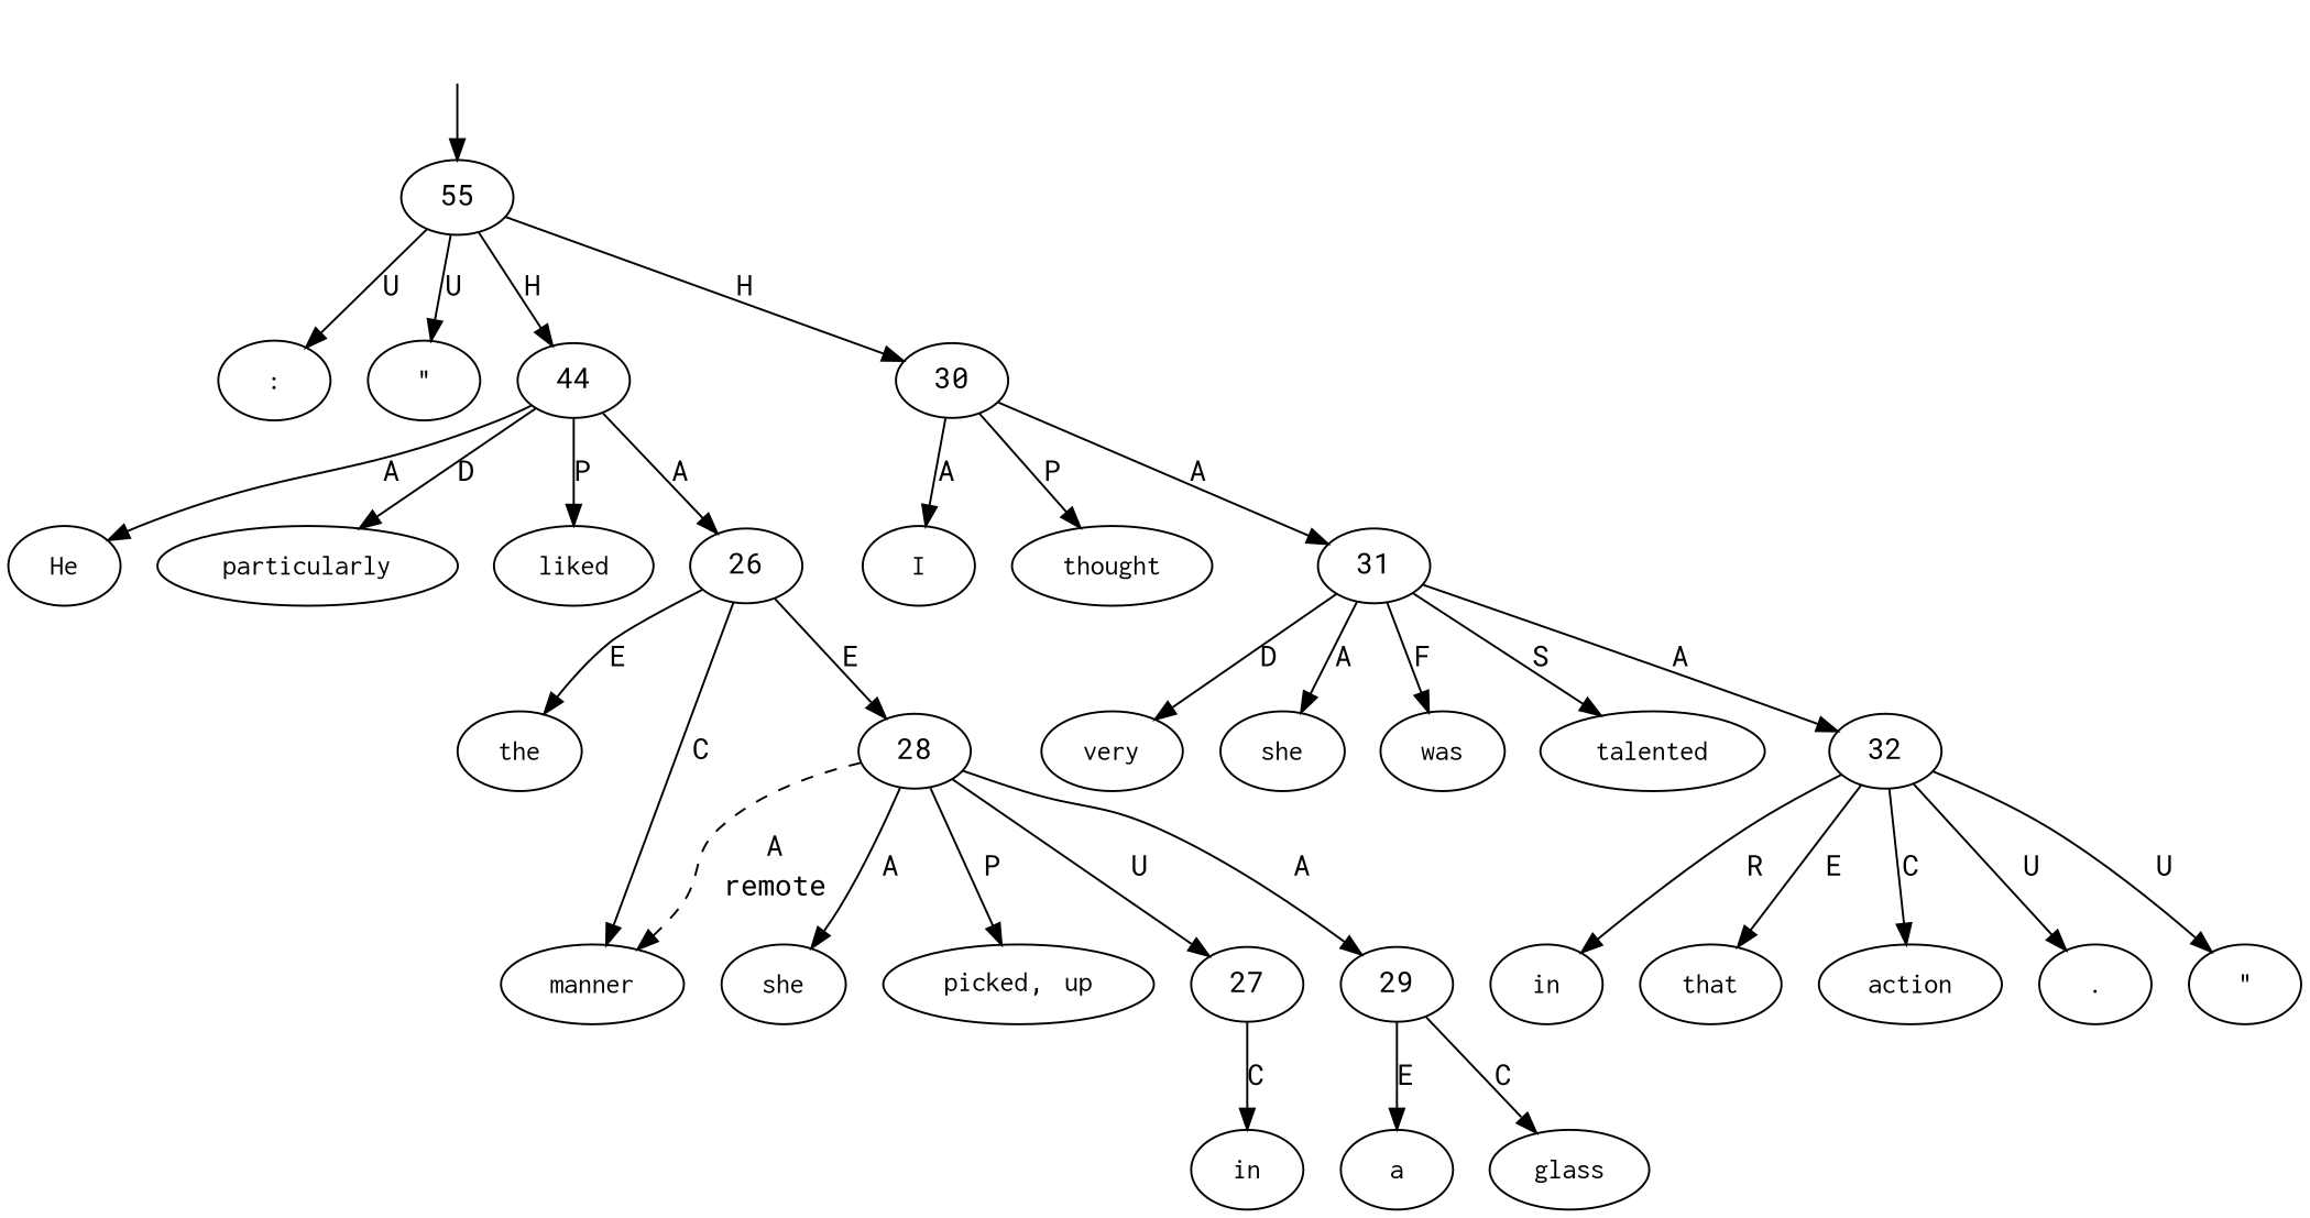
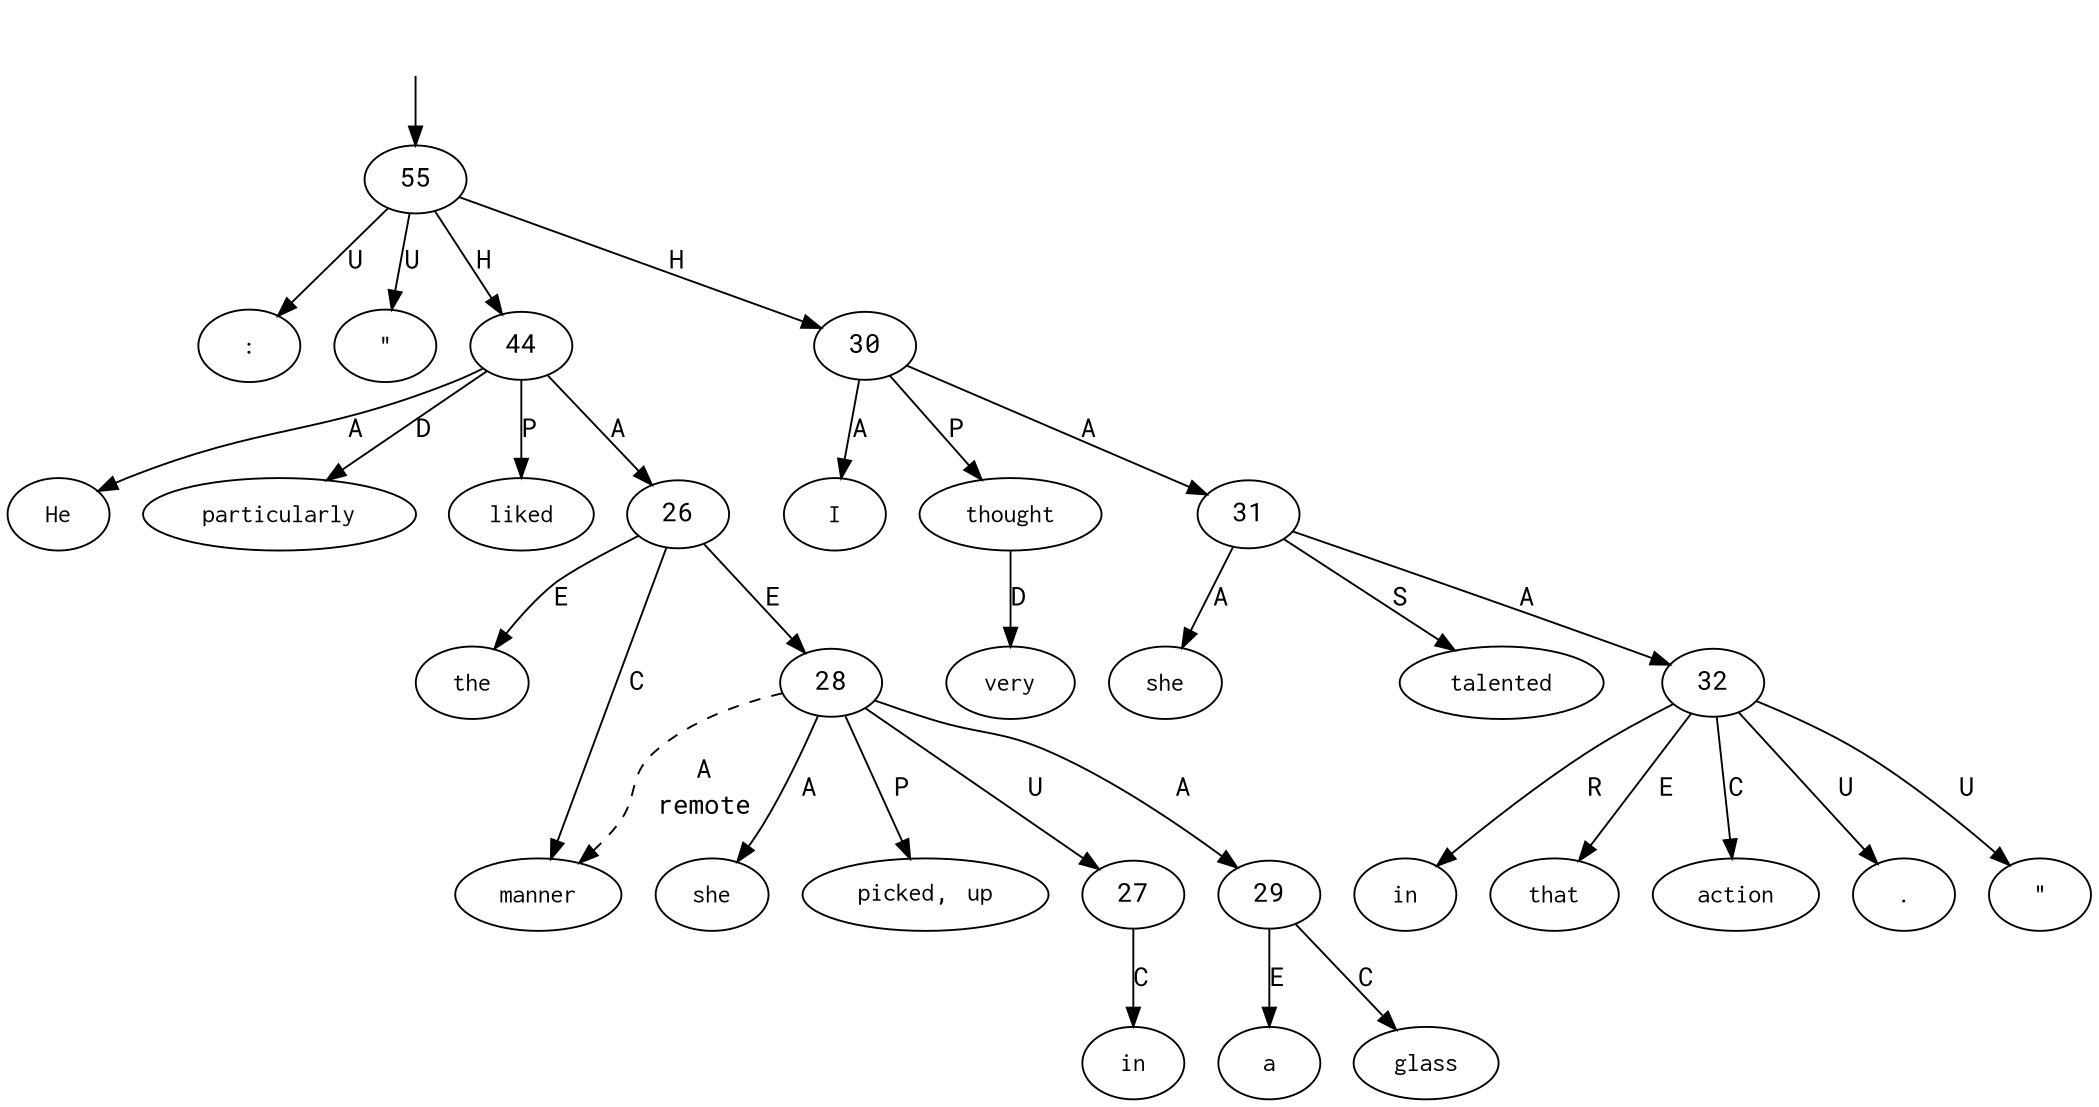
  digraph {
    fontname="Roboto Mono"
    node [fontname="Roboto Mono" shape=oval]
    edge [fontname="Roboto Mono"]
    top [style=invis shape=""]
    n2 [label=55 shape=""]
    n3 [label=<<table align="center" border="0" cellspacing="0"><tr><td colspan="2"><font face="Courier">:</font></td></tr></table>>]
    n4 [label=<<table align="center" border="0" cellspacing="0"><tr><td colspan="2"><font face="Courier">&quot;</font></td></tr></table>>]
    n5 [label=44 shape=""]
    30 [shape=""]
    n7 [label=<<table align="center" border="0" cellspacing="0"><tr><td colspan="2"><font face="Courier">He</font></td></tr></table>>]
    n8 [label=<<table align="center" border="0" cellspacing="0"><tr><td colspan="2"><font face="Courier">particularly</font></td></tr></table>>]
    n9 [label=<<table align="center" border="0" cellspacing="0"><tr><td colspan="2"><font face="Courier">liked</font></td></tr></table>>]
    26 [shape=""]
    n11 [label=<<table align="center" border="0" cellspacing="0"><tr><td colspan="2"><font face="Courier">I</font></td></tr></table>>]
    n12 [label=<<table align="center" border="0" cellspacing="0"><tr><td colspan="2"><font face="Courier">thought</font></td></tr></table>>]
    31 [shape=""]
    n14 [label=<<table align="center" border="0" cellspacing="0"><tr><td colspan="2"><font face="Courier">the</font></td></tr></table>>]
    n15 [label=<<table align="center" border="0" cellspacing="0"><tr><td colspan="2"><font face="Courier">manner</font></td></tr></table>>]
    n16 [label=<<table align="center" border="0" cellspacing="0"><tr><td colspan="2"><font face="Courier">in</font></td></tr></table>>]
    n17 [label=<<table align="center" border="0" cellspacing="0"><tr><td colspan="2"><font face="Courier">she</font></td></tr></table>>]
    n18 [label=<<table align="center" border="0" cellspacing="0"><tr><td colspan="2"><font face="Courier">picked</font>,&nbsp;<font face="Courier">up</font></td></tr></table>>]
    n19 [label=<<table align="center" border="0" cellspacing="0"><tr><td colspan="2"><font face="Courier">a</font></td></tr></table>>]
    n20 [label=<<table align="center" border="0" cellspacing="0"><tr><td colspan="2"><font face="Courier">glass</font></td></tr></table>>]
    n21 [label=<<table align="center" border="0" cellspacing="0"><tr><td colspan="2"><font face="Courier">she</font></td></tr></table>>]
-   n22 [label=<<table align="center" border="0" cellspacing="0"><tr><td colspan="2"><font face="Courier">was</font></td></tr></table>>]
    n23 [label=<<table align="center" border="0" cellspacing="0"><tr><td colspan="2"><font face="Courier">very</font></td></tr></table>>]
    n24 [label=<<table align="center" border="0" cellspacing="0"><tr><td colspan="2"><font face="Courier">talented</font></td></tr></table>>]
    n25 [label=<<table align="center" border="0" cellspacing="0"><tr><td colspan="2"><font face="Courier">in</font></td></tr></table>>]
    n26 [label=<<table align="center" border="0" cellspacing="0"><tr><td colspan="2"><font face="Courier">that</font></td></tr></table>>]
    n27 [label=<<table align="center" border="0" cellspacing="0"><tr><td colspan="2"><font face="Courier">action</font></td></tr></table>>]
    n28 [label=<<table align="center" border="0" cellspacing="0"><tr><td colspan="2"><font face="Courier">.</font></td></tr></table>>]
    n29 [label=<<table align="center" border="0" cellspacing="0"><tr><td colspan="2"><font face="Courier">&quot;</font></td></tr></table>>]
    28 [shape=""]
    27 [shape=""]
    29 [shape=""]
    32 [shape=""]
    top -> n2
    n2 -> n3 [label=U]
    n2 -> n4 [label=U]
    n2 -> n5 [label=H]
    n2 -> 30 [label=H]
    n5 -> n7 [label=A]
    n5 -> n8 [label=D]
    n5 -> n9 [label=P]
    n5 -> 26 [label=A]
    30 -> n11 [label=A]
    30 -> n12 [label=P]
    30 -> 31 [label=A]
    26 -> n14 [label=E]
    26 -> n15 [label=C]
    26 -> 28 [label=E]
    31 -> n21 [label=A]
-   31 -> n22 [label=F]
-   31 -> n23 [label=D]
+   n12 -> n23 [label=D]
    31 -> n24 [label=S]
    31 -> 32 [label=A]
    28 -> n15 [label=<<table align="center" border="0" cellspacing="0"><tr><td colspan="1">A</td></tr><tr><td>remote</td></tr></table>> style=dashed]
    28 -> n17 [label=A]
    28 -> n18 [label=P]
    28 -> 27 [label=U]
    28 -> 29 [label=A]
    27 -> n16 [label=C]
    29 -> n19 [label=E]
    29 -> n20 [label=C]
    32 -> n25 [label=R]
    32 -> n26 [label=E]
    32 -> n27 [label=C]
    32 -> n28 [label=U]
    32 -> n29 [label=U]
  }
